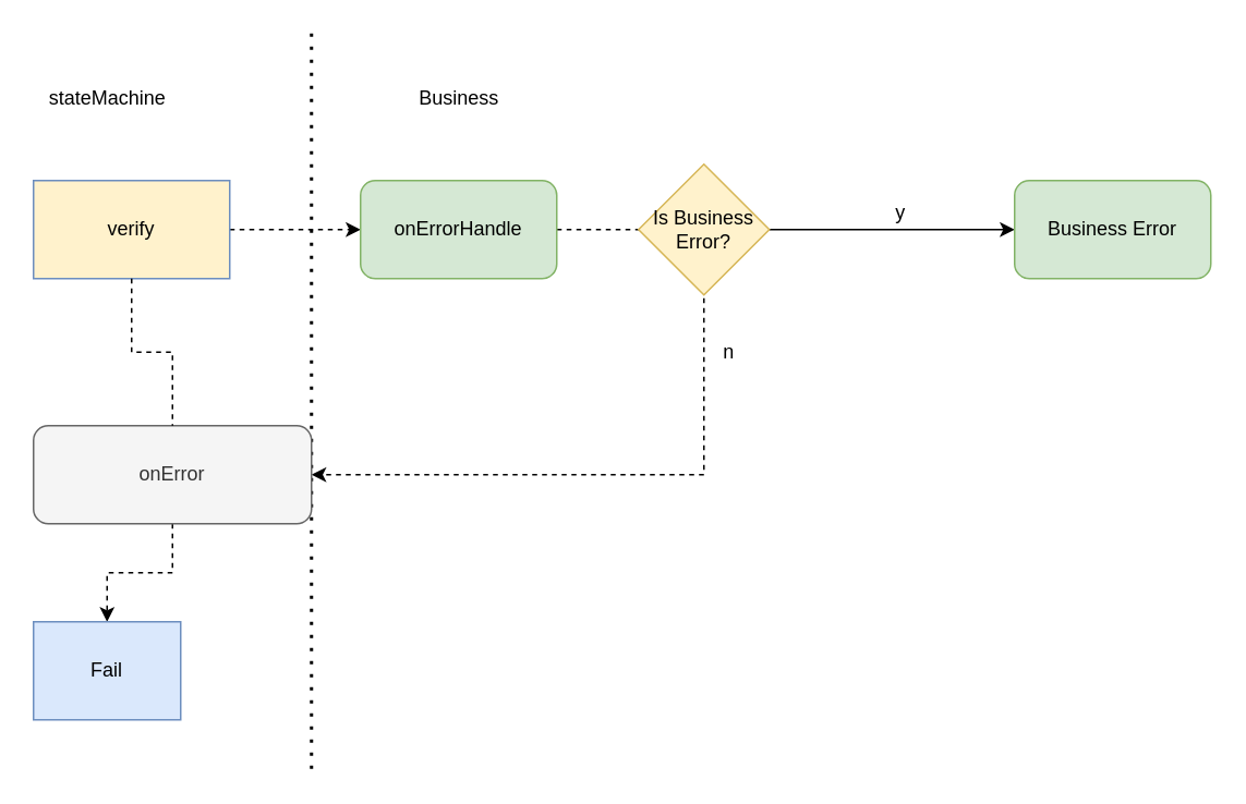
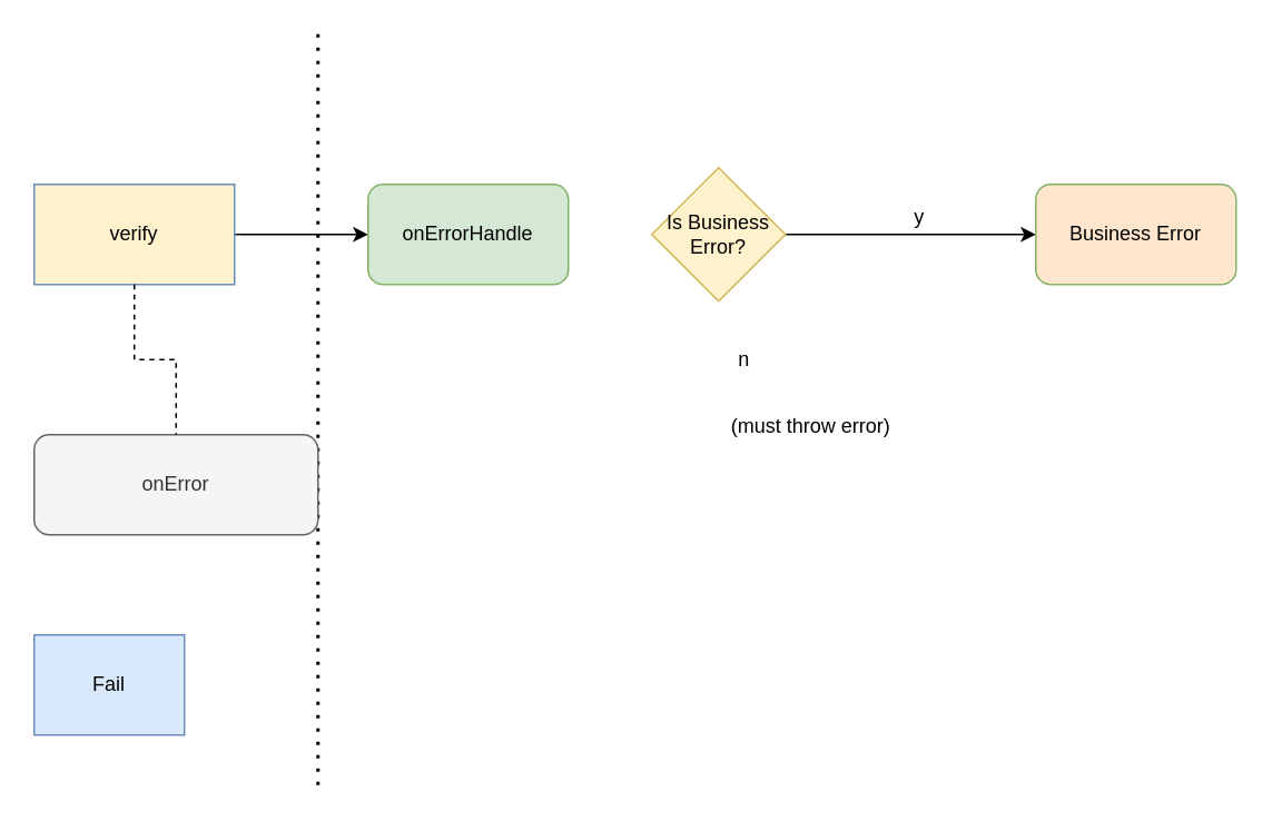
  <mxCell id="0" />
  <mxCell id="1" parent="0" />
- <mxCell id="2" value="" style="edgeStyle=orthogonalEdgeStyle;rounded=0;orthogonalLoop=1;jettySize=auto;html=1;dashed=1;" parent="1" source="4" target="7" edge="1"><mxGeometry relative="1" as="geometry" /></mxCell>
- <mxCell id="3" value="" style="edgeStyle=orthogonalEdgeStyle;rounded=0;orthogonalLoop=1;jettySize=auto;html=1;dashed=1;startArrow=none;" parent="1" source="16" target="10" edge="1"><mxGeometry relative="1" as="geometry" /></mxCell>
+ <mxCell id="2" value="" style="edgeStyle=orthogonalEdgeStyle;rounded=0;orthogonalLoop=1;jettySize=auto;html=1;" parent="1" source="4" target="7" edge="1"><mxGeometry relative="1" as="geometry" /></mxCell>
  <mxCell id="4" value="verify" style="rounded=0;whiteSpace=wrap;html=1;fontFamily=Helvetica;fontSize=12;fontColor=default;align=center;strokeColor=#6c8ebf;fillColor=#fff2cc;" parent="1" vertex="1"><mxGeometry x="20" y="110" width="120" height="60" as="geometry" /></mxCell>
- <mxCell id="5" value="" style="edgeStyle=orthogonalEdgeStyle;rounded=0;orthogonalLoop=1;jettySize=auto;html=1;entryX=1;entryY=0.5;entryDx=0;entryDy=0;dashed=1;" parent="1" source="7" target="16" edge="1"><mxGeometry relative="1" as="geometry"><mxPoint x="110" y="300" as="targetPoint" /><Array as="points"><mxPoint x="430" y="140" /><mxPoint x="430" y="290" /></Array></mxGeometry></mxCell>
  <mxCell id="6" value="" style="edgeStyle=orthogonalEdgeStyle;rounded=0;orthogonalLoop=1;jettySize=auto;html=1;startArrow=none;" parent="1" source="13" target="11" edge="1"><mxGeometry relative="1" as="geometry" /></mxCell>
  <mxCell id="7" value="onErrorHandle" style="whiteSpace=wrap;html=1;rounded=1;fillColor=#d5e8d4;strokeColor=#82b366;" parent="1" vertex="1"><mxGeometry x="220" y="110" width="120" height="60" as="geometry" /></mxCell>
  <mxCell id="8" value="" style="endArrow=none;dashed=1;html=1;dashPattern=1 3;strokeWidth=2;rounded=0;" parent="1" edge="1"><mxGeometry width="50" height="50" relative="1" as="geometry"><mxPoint x="190" y="470" as="sourcePoint" /><mxPoint x="190" y="20" as="targetPoint" /></mxGeometry></mxCell>
- <mxCell id="9" value="stateMachine" style="text;html=1;align=center;verticalAlign=middle;resizable=0;points=[];autosize=1;strokeColor=none;fillColor=none;" parent="1" vertex="1"><mxGeometry x="20" y="45" width="90" height="30" as="geometry" /></mxCell>
  <mxCell id="10" value="Fail" style="rounded=0;whiteSpace=wrap;html=1;fontFamily=Helvetica;fontSize=12;fontColor=default;align=center;strokeColor=#6c8ebf;fillColor=#dae8fc;" parent="1" vertex="1"><mxGeometry x="20" y="380" width="90" height="60" as="geometry" /></mxCell>
- <mxCell id="11" value="Business Error" style="whiteSpace=wrap;html=1;fillColor=#d5e8d4;strokeColor=#82b366;rounded=1;" parent="1" vertex="1"><mxGeometry x="620" y="110" width="120" height="60" as="geometry" /></mxCell>
- <mxCell id="12" value="Business" style="text;html=1;align=center;verticalAlign=middle;resizable=0;points=[];autosize=1;strokeColor=none;fillColor=none;" parent="1" vertex="1"><mxGeometry x="245" y="45" width="70" height="30" as="geometry" /></mxCell>
+ <mxCell id="11" value="Business Error" style="whiteSpace=wrap;html=1;fillColor=#ffe6cc;strokeColor=#82b366;rounded=1;" parent="1" vertex="1"><mxGeometry x="620" y="110" width="120" height="60" as="geometry" /></mxCell>
  <mxCell id="13" value="Is Business Error?" style="rhombus;whiteSpace=wrap;html=1;fillColor=#fff2cc;strokeColor=#d6b656;" parent="1" vertex="1"><mxGeometry x="390" y="100" width="80" height="80" as="geometry" /></mxCell>
  <mxCell id="14" value="y" style="text;html=1;align=center;verticalAlign=middle;resizable=0;points=[];autosize=1;strokeColor=none;fillColor=none;" parent="1" vertex="1"><mxGeometry x="535" y="115" width="30" height="30" as="geometry" /></mxCell>
  <mxCell id="15" value="n" style="text;html=1;align=center;verticalAlign=middle;resizable=0;points=[];autosize=1;strokeColor=none;fillColor=none;" parent="1" vertex="1"><mxGeometry x="430" y="200" width="30" height="30" as="geometry" /></mxCell>
  <mxCell id="16" value="onError" style="rounded=1;whiteSpace=wrap;html=1;fillColor=#f5f5f5;fontColor=#333333;strokeColor=#666666;" parent="1" vertex="1"><mxGeometry x="20" y="260" width="170" height="60" as="geometry" /></mxCell>
  <mxCell id="17" value="" style="edgeStyle=orthogonalEdgeStyle;rounded=0;orthogonalLoop=1;jettySize=auto;html=1;dashed=1;endArrow=none;" parent="1" source="4" target="16" edge="1"><mxGeometry relative="1" as="geometry"><mxPoint x="80" y="170" as="sourcePoint" /><mxPoint x="80" y="260" as="targetPoint" /></mxGeometry></mxCell>
+ <mxCell id="18" value="(must throw error)" style="text;html=1;align=center;verticalAlign=middle;resizable=0;points=[];autosize=1;strokeColor=none;fillColor=none;" vertex="1" parent="1"><mxGeometry x="425" y="240" width="120" height="30" as="geometry" /></mxCell>
